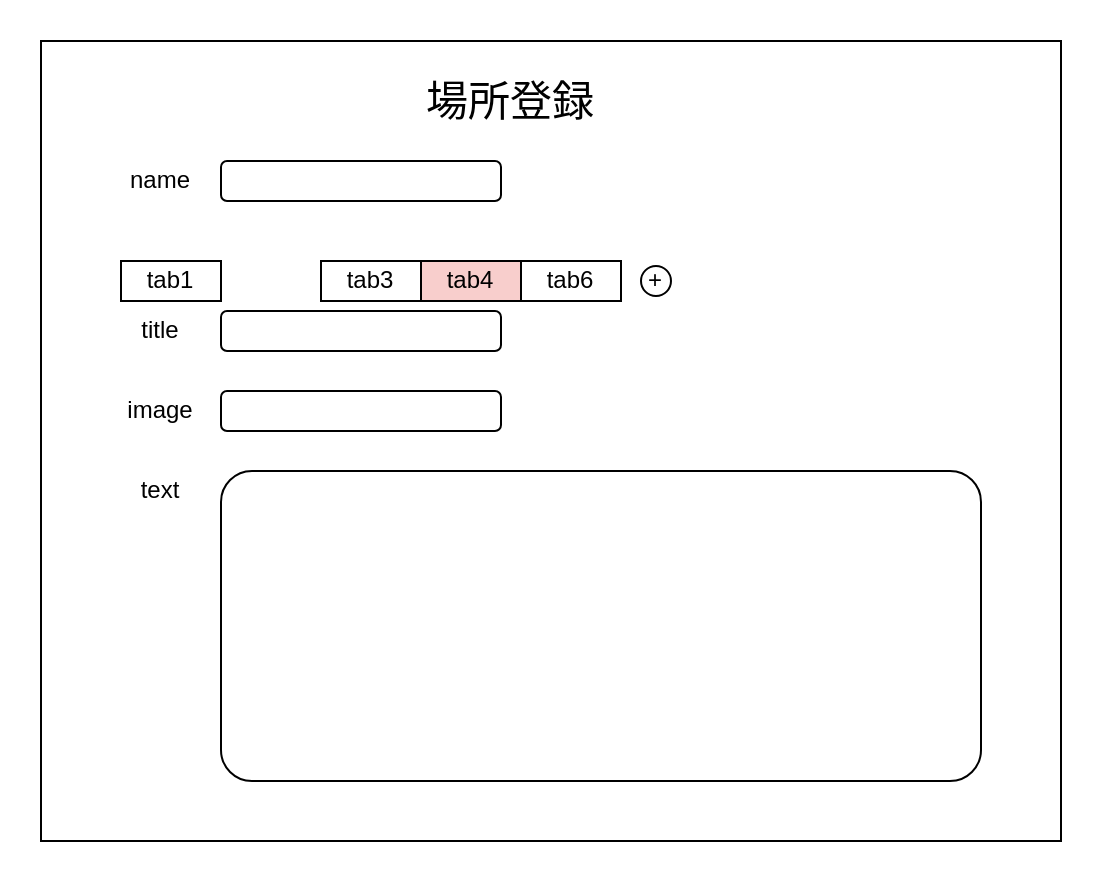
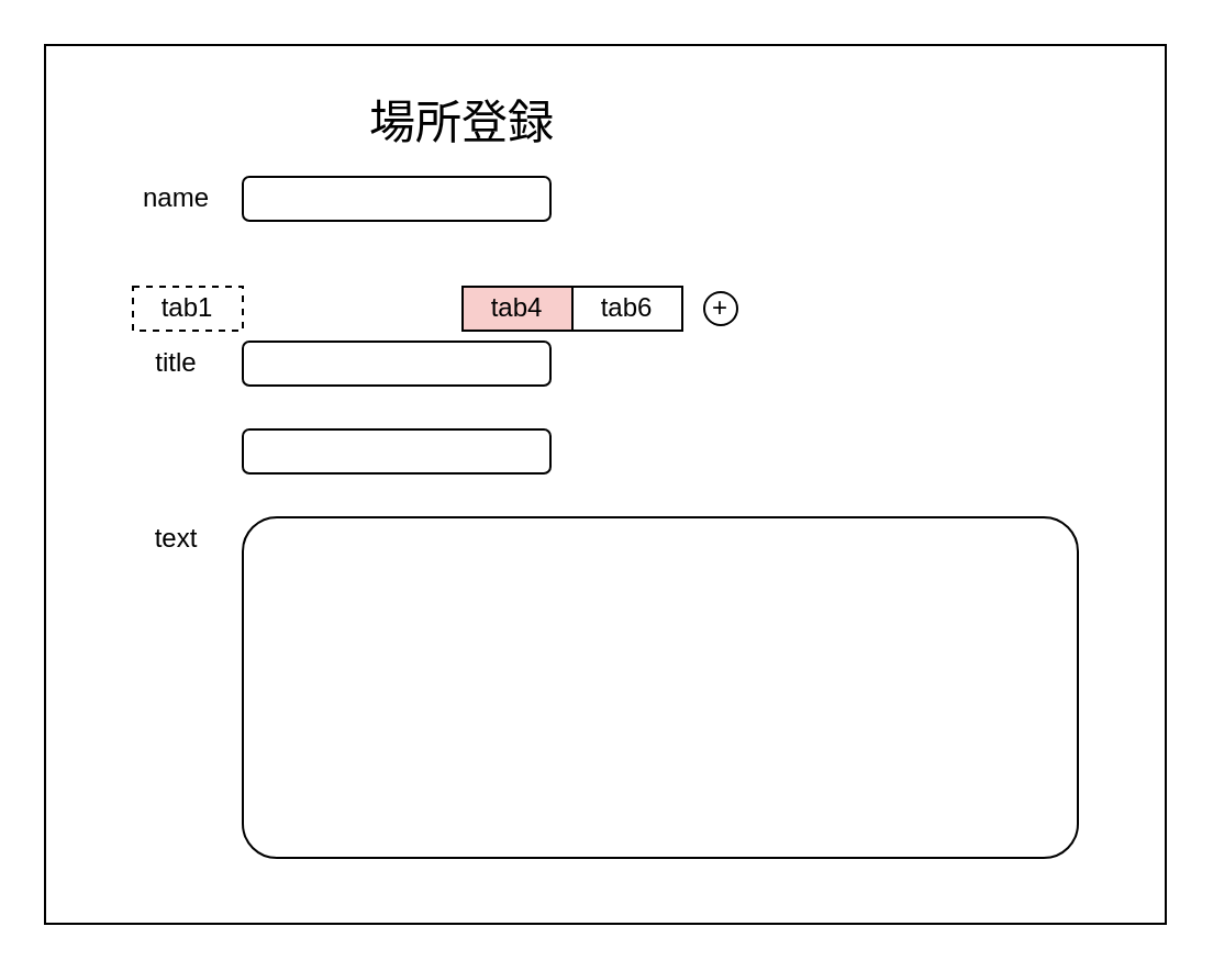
  <mxCell id="0" />
  <mxCell id="1" parent="0" />
  <mxCell id="2" value="" style="rounded=0;whiteSpace=wrap;html=1;" vertex="1" parent="1"><mxGeometry x="20" y="20" width="510" height="400" as="geometry" /></mxCell>
- <mxCell id="3" value="場所登録" style="text;html=1;strokeColor=none;fillColor=none;align=center;verticalAlign=middle;whiteSpace=wrap;rounded=0;fontSize=21;" vertex="1" parent="1"><mxGeometry x="170" y="35" width="170" height="30" as="geometry" /></mxCell>
+ <mxCell id="3" value="場所登録" style="text;html=1;strokeColor=none;fillColor=none;align=center;verticalAlign=middle;whiteSpace=wrap;rounded=0;fontSize=21;" vertex="1" parent="1"><mxGeometry x="125" y="40" width="170" height="30" as="geometry" /></mxCell>
  <mxCell id="4" value="" style="rounded=1;whiteSpace=wrap;html=1;" vertex="1" parent="1"><mxGeometry x="110" y="80" width="140" height="20" as="geometry" /></mxCell>
  <mxCell id="5" value="name" style="text;html=1;strokeColor=none;fillColor=none;align=center;verticalAlign=middle;whiteSpace=wrap;rounded=0;" vertex="1" parent="1"><mxGeometry x="50" y="75" width="60" height="30" as="geometry" /></mxCell>
- <mxCell id="6" value="tab1" style="rounded=0;whiteSpace=wrap;html=1;" vertex="1" parent="1"><mxGeometry x="60" y="130" width="50" height="20" as="geometry" /></mxCell>
- <mxCell id="7" value="tab3" style="rounded=0;whiteSpace=wrap;html=1;" vertex="1" parent="1"><mxGeometry x="160" y="130" width="50" height="20" as="geometry" /></mxCell>
+ <mxCell id="6" value="tab1" style="rounded=0;whiteSpace=wrap;html=1;dashed=1;" vertex="1" parent="1"><mxGeometry x="60" y="130" width="50" height="20" as="geometry" /></mxCell>
  <mxCell id="8" value="tab6" style="rounded=0;whiteSpace=wrap;html=1;" vertex="1" parent="1"><mxGeometry x="260" y="130" width="50" height="20" as="geometry" /></mxCell>
  <mxCell id="9" value="tab4" style="rounded=0;whiteSpace=wrap;html=1;fillColor=#f8cecc;" vertex="1" parent="1"><mxGeometry x="210" y="130" width="50" height="20" as="geometry" /></mxCell>
  <mxCell id="10" value="" style="rounded=1;whiteSpace=wrap;html=1;" vertex="1" parent="1"><mxGeometry x="110" y="155" width="140" height="20" as="geometry" /></mxCell>
  <mxCell id="11" value="title" style="text;html=1;strokeColor=none;fillColor=none;align=center;verticalAlign=middle;whiteSpace=wrap;rounded=0;" vertex="1" parent="1"><mxGeometry x="50" y="150" width="60" height="30" as="geometry" /></mxCell>
  <mxCell id="12" value="" style="rounded=1;whiteSpace=wrap;html=1;" vertex="1" parent="1"><mxGeometry x="110" y="195" width="140" height="20" as="geometry" /></mxCell>
- <mxCell id="13" value="image" style="text;html=1;strokeColor=none;fillColor=none;align=center;verticalAlign=middle;whiteSpace=wrap;rounded=0;" vertex="1" parent="1"><mxGeometry x="50" y="190" width="60" height="30" as="geometry" /></mxCell>
  <mxCell id="14" value="" style="rounded=1;whiteSpace=wrap;html=1;arcSize=10;" vertex="1" parent="1"><mxGeometry x="110" y="235" width="380" height="155" as="geometry" /></mxCell>
  <mxCell id="15" value="text" style="text;html=1;strokeColor=none;fillColor=none;align=center;verticalAlign=middle;whiteSpace=wrap;rounded=0;" vertex="1" parent="1"><mxGeometry x="50" y="230" width="60" height="30" as="geometry" /></mxCell>
  <mxCell id="16" value="+" style="ellipse;whiteSpace=wrap;html=1;aspect=fixed;" vertex="1" parent="1"><mxGeometry x="320" y="132.5" width="15" height="15" as="geometry" /></mxCell>
